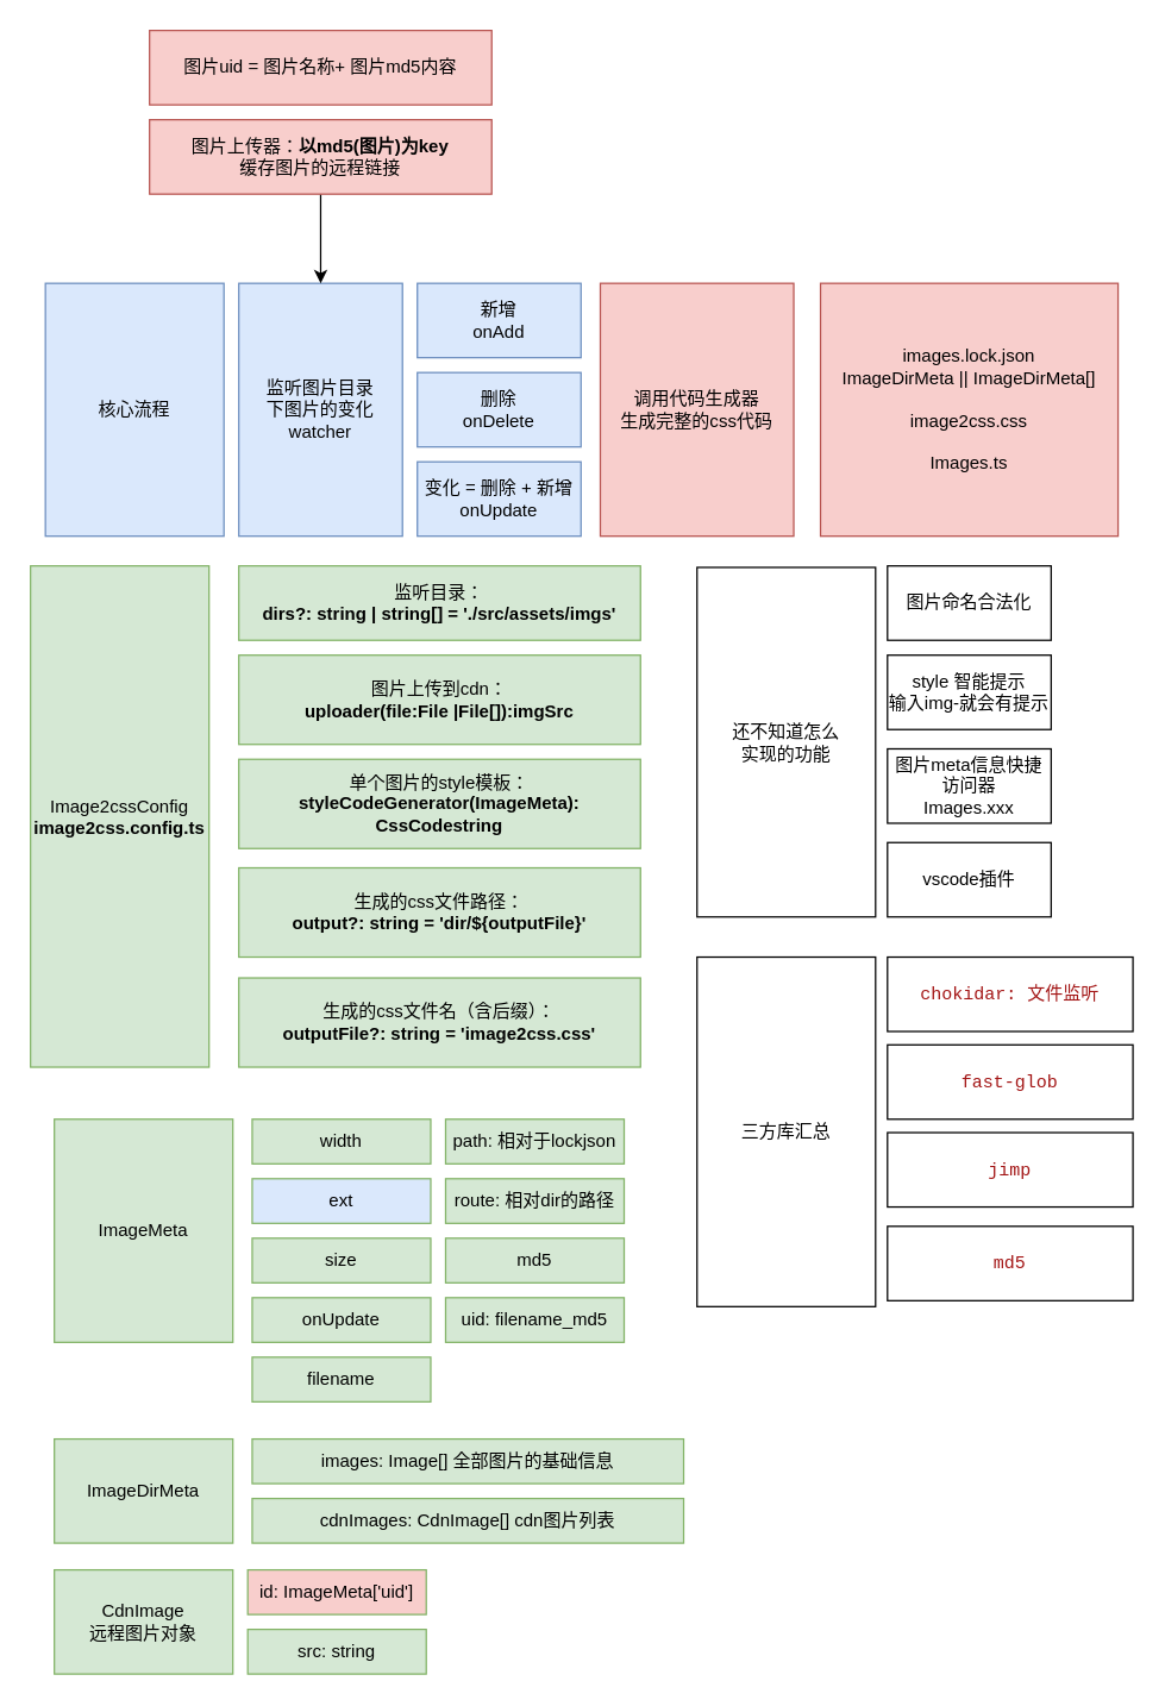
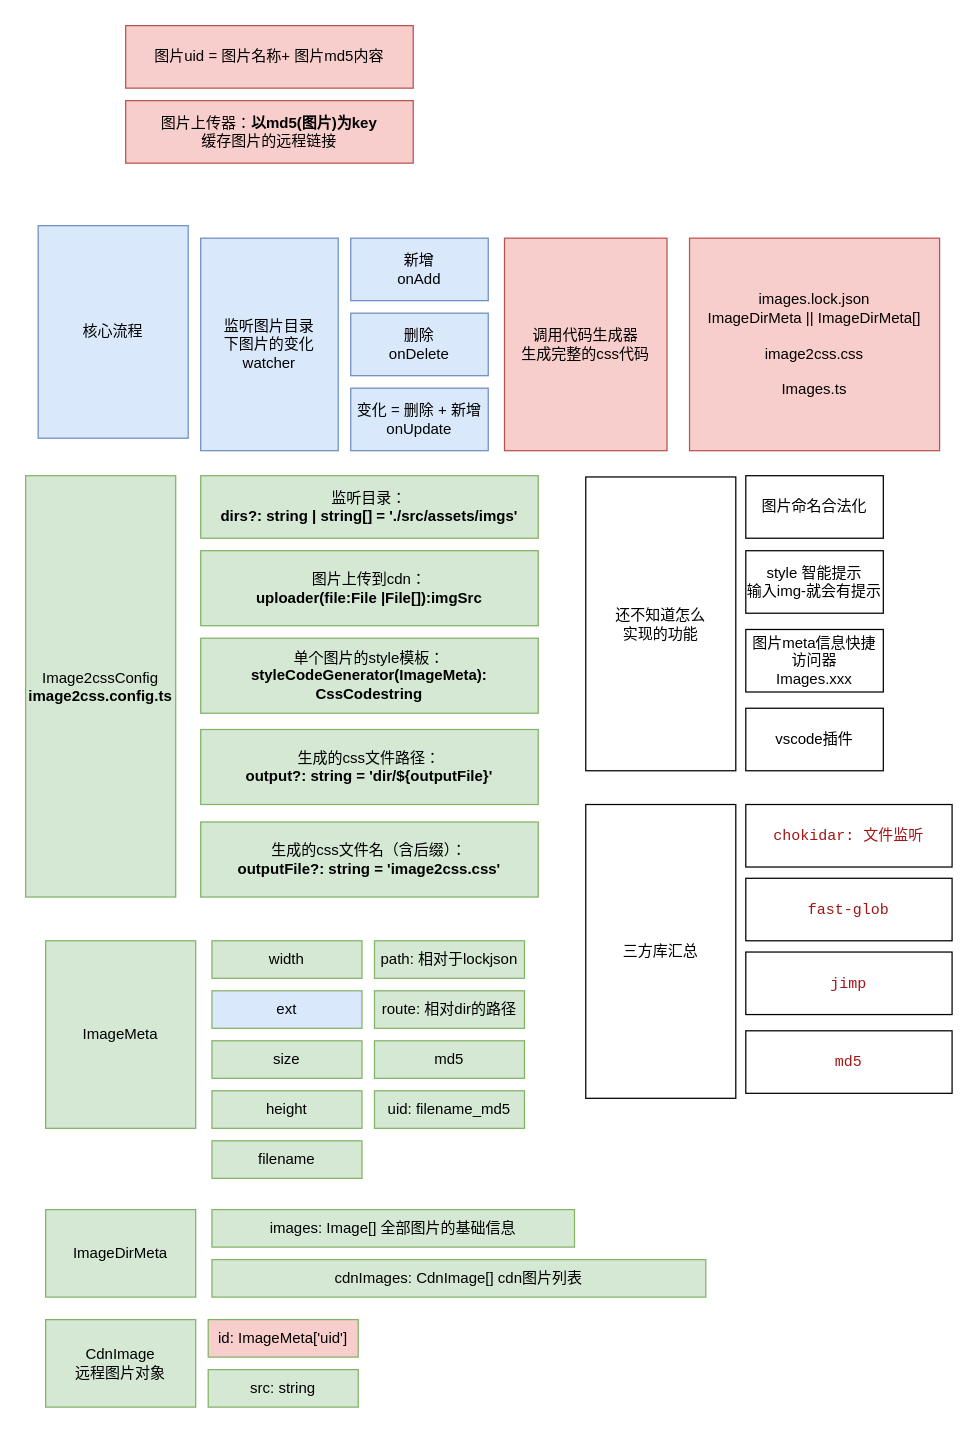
  <mxCell id="0" />
  <mxCell id="1" parent="0" />
  <mxCell id="2" value="Image2cssConfig&lt;br&gt;&lt;b&gt;image2css.config.ts&lt;/b&gt;" style="rounded=0;whiteSpace=wrap;html=1;fillColor=#d5e8d4;strokeColor=#82b366;" parent="1" vertex="1"><mxGeometry x="20" y="380" width="120" height="337" as="geometry" /></mxCell>
  <mxCell id="3" value="监听目录：&lt;br&gt;&lt;b&gt;dirs?: string | string[] = './src/assets/imgs'&lt;/b&gt;" style="rounded=0;whiteSpace=wrap;html=1;fillColor=#d5e8d4;strokeColor=#82b366;" parent="1" vertex="1"><mxGeometry x="160" y="380" width="270" height="50" as="geometry" /></mxCell>
  <mxCell id="4" value="图片上传到cdn：&lt;br&gt;&lt;b&gt;uploader(file:File |File[]):imgSrc&lt;/b&gt;" style="rounded=0;whiteSpace=wrap;html=1;fillColor=#d5e8d4;strokeColor=#82b366;" parent="1" vertex="1"><mxGeometry x="160" y="440" width="270" height="60" as="geometry" /></mxCell>
- <mxCell id="5" value="核心流程" style="rounded=0;whiteSpace=wrap;html=1;fillColor=#dae8fc;strokeColor=#6c8ebf;" parent="1" vertex="1"><mxGeometry x="30" y="190" width="120" height="170" as="geometry" /></mxCell>
+ <mxCell id="5" value="核心流程" style="rounded=0;whiteSpace=wrap;html=1;fillColor=#dae8fc;strokeColor=#6c8ebf;" parent="1" vertex="1"><mxGeometry x="30" y="180" width="120" height="170" as="geometry" /></mxCell>
  <mxCell id="6" value="监听图片目录&lt;br&gt;下图片的变化&lt;br&gt;watcher" style="rounded=0;whiteSpace=wrap;html=1;fillColor=#dae8fc;strokeColor=#6c8ebf;" parent="1" vertex="1"><mxGeometry x="160" y="190" width="110" height="170" as="geometry" /></mxCell>
  <mxCell id="7" value="新增&lt;br&gt;onAdd" style="rounded=0;whiteSpace=wrap;html=1;fillColor=#dae8fc;strokeColor=#6c8ebf;" parent="1" vertex="1"><mxGeometry x="280" y="190" width="110" height="50" as="geometry" /></mxCell>
  <mxCell id="8" value="删除&lt;br&gt;onDelete" style="rounded=0;whiteSpace=wrap;html=1;fillColor=#dae8fc;strokeColor=#6c8ebf;" parent="1" vertex="1"><mxGeometry x="280" y="250" width="110" height="50" as="geometry" /></mxCell>
  <mxCell id="9" value="变化 = 删除 + 新增&lt;br&gt;onUpdate" style="rounded=0;whiteSpace=wrap;html=1;fillColor=#dae8fc;strokeColor=#6c8ebf;" parent="1" vertex="1"><mxGeometry x="280" y="310" width="110" height="50" as="geometry" /></mxCell>
  <mxCell id="10" value="图片uid = 图片名称+ 图片md5内容" style="rounded=0;whiteSpace=wrap;html=1;fillColor=#f8cecc;strokeColor=#b85450;" parent="1" vertex="1"><mxGeometry x="100" y="20" width="230" height="50" as="geometry" /></mxCell>
- <mxCell id="11" style="edgeStyle=none;html=1;" parent="1" source="12" target="6" edge="1"><mxGeometry relative="1" as="geometry" /></mxCell>
  <mxCell id="12" value="图片上传器：&lt;b&gt;以md5(图片)为key&lt;/b&gt;&lt;br&gt;缓存图片的远程链接" style="rounded=0;whiteSpace=wrap;html=1;fillColor=#f8cecc;strokeColor=#b85450;" parent="1" vertex="1"><mxGeometry x="100" y="80" width="230" height="50" as="geometry" /></mxCell>
  <mxCell id="13" value="调用代码生成器&lt;br&gt;生成完整的css代码" style="rounded=0;whiteSpace=wrap;html=1;fillColor=#f8cecc;strokeColor=#b85450;" parent="1" vertex="1"><mxGeometry x="403" y="190" width="130" height="170" as="geometry" /></mxCell>
  <mxCell id="14" value="单个图片的style模板：&lt;br&gt;&lt;b&gt;styleCodeGenerator(ImageMeta): CssCodestring&lt;/b&gt;" style="rounded=0;whiteSpace=wrap;html=1;fillColor=#d5e8d4;strokeColor=#82b366;" parent="1" vertex="1"><mxGeometry x="160" y="510" width="270" height="60" as="geometry" /></mxCell>
  <mxCell id="15" value="images.lock.json&lt;br&gt;ImageDirMeta || ImageDirMeta[]&lt;br&gt;&lt;br&gt;image2css.css&lt;br&gt;&lt;br&gt;Images.ts" style="rounded=0;whiteSpace=wrap;html=1;fillColor=#f8cecc;strokeColor=#b85450;" parent="1" vertex="1"><mxGeometry x="551" y="190" width="200" height="170" as="geometry" /></mxCell>
  <mxCell id="16" value="path: 相对于lockjson" style="rounded=0;whiteSpace=wrap;html=1;fillColor=#d5e8d4;strokeColor=#82b366;" parent="1" vertex="1"><mxGeometry x="299" y="752" width="120" height="30" as="geometry" /></mxCell>
  <mxCell id="17" value="route: 相对dir的路径" style="rounded=0;whiteSpace=wrap;html=1;fillColor=#d5e8d4;strokeColor=#82b366;" parent="1" vertex="1"><mxGeometry x="299" y="792" width="120" height="30" as="geometry" /></mxCell>
  <mxCell id="18" value="md5" style="rounded=0;whiteSpace=wrap;html=1;fillColor=#d5e8d4;strokeColor=#82b366;" parent="1" vertex="1"><mxGeometry x="299" y="832" width="120" height="30" as="geometry" /></mxCell>
  <mxCell id="19" value="uid: filename_md5" style="rounded=0;whiteSpace=wrap;html=1;fillColor=#d5e8d4;strokeColor=#82b366;" parent="1" vertex="1"><mxGeometry x="299" y="872" width="120" height="30" as="geometry" /></mxCell>
  <mxCell id="20" value="&lt;span style=&quot;border-color: var(--border-color);&quot;&gt;CdnImage&lt;br&gt;远程图片对象&lt;br&gt;&lt;/span&gt;" style="rounded=0;whiteSpace=wrap;html=1;fontStyle=0;fillColor=#d5e8d4;strokeColor=#82b366;" parent="1" vertex="1"><mxGeometry x="36" y="1055" width="120" height="70" as="geometry" /></mxCell>
  <mxCell id="21" value="id: ImageMeta['uid']" style="rounded=0;whiteSpace=wrap;html=1;fillColor=#f8cecc;strokeColor=#82b366;" parent="1" vertex="1"><mxGeometry x="166" y="1055" width="120" height="30" as="geometry" /></mxCell>
  <mxCell id="22" value="src: string" style="rounded=0;whiteSpace=wrap;html=1;fillColor=#d5e8d4;strokeColor=#82b366;" parent="1" vertex="1"><mxGeometry x="166" y="1095" width="120" height="30" as="geometry" /></mxCell>
  <mxCell id="23" value="width" style="rounded=0;whiteSpace=wrap;html=1;fillColor=#d5e8d4;strokeColor=#82b366;" parent="1" vertex="1"><mxGeometry x="169" y="752" width="120" height="30" as="geometry" /></mxCell>
  <mxCell id="24" value="size" style="rounded=0;whiteSpace=wrap;html=1;fillColor=#d5e8d4;strokeColor=#82b366;" parent="1" vertex="1"><mxGeometry x="169" y="832" width="120" height="30" as="geometry" /></mxCell>
  <mxCell id="25" value="ext" style="rounded=0;whiteSpace=wrap;html=1;fillColor=#dae8fc;strokeColor=#82b366;" parent="1" vertex="1"><mxGeometry x="169" y="792" width="120" height="30" as="geometry" /></mxCell>
  <mxCell id="26" value="filename" style="rounded=0;whiteSpace=wrap;html=1;fillColor=#d5e8d4;strokeColor=#82b366;" parent="1" vertex="1"><mxGeometry x="169" y="912" width="120" height="30" as="geometry" /></mxCell>
- <mxCell id="27" value="onUpdate" style="rounded=0;whiteSpace=wrap;html=1;fillColor=#d5e8d4;strokeColor=#82b366;" parent="1" vertex="1"><mxGeometry x="169" y="872" width="120" height="30" as="geometry" /></mxCell>
+ <mxCell id="27" value="height" style="rounded=0;whiteSpace=wrap;html=1;fillColor=#d5e8d4;strokeColor=#82b366;" parent="1" vertex="1"><mxGeometry x="169" y="872" width="120" height="30" as="geometry" /></mxCell>
  <mxCell id="28" value="&lt;span style=&quot;border-color: var(--border-color);&quot;&gt;ImageMeta&lt;/span&gt;" style="rounded=0;whiteSpace=wrap;html=1;fontStyle=0;fillColor=#d5e8d4;strokeColor=#82b366;" parent="1" vertex="1"><mxGeometry x="36" y="752" width="120" height="150" as="geometry" /></mxCell>
- <mxCell id="29" value="cdnImages: CdnImage[] cdn图片列表" style="rounded=0;whiteSpace=wrap;html=1;fillColor=#d5e8d4;strokeColor=#82b366;" parent="1" vertex="1"><mxGeometry x="169" y="1007" width="290" height="30" as="geometry" /></mxCell>
+ <mxCell id="29" value="cdnImages: CdnImage[] cdn图片列表" style="rounded=0;whiteSpace=wrap;html=1;fillColor=#d5e8d4;strokeColor=#82b366;" parent="1" vertex="1"><mxGeometry x="169" y="1007" width="395" height="30" as="geometry" /></mxCell>
  <mxCell id="30" value="images: Image[] 全部图片的基础信息" style="rounded=0;whiteSpace=wrap;html=1;fillColor=#d5e8d4;strokeColor=#82b366;" parent="1" vertex="1"><mxGeometry x="169" y="967" width="290" height="30" as="geometry" /></mxCell>
  <mxCell id="31" value="&lt;span style=&quot;border-color: var(--border-color);&quot;&gt;ImageDirMeta&lt;br&gt;&lt;/span&gt;" style="rounded=0;whiteSpace=wrap;html=1;fontStyle=0;fillColor=#d5e8d4;strokeColor=#82b366;" parent="1" vertex="1"><mxGeometry x="36" y="967" width="120" height="70" as="geometry" /></mxCell>
  <mxCell id="32" value="还不知道怎么&lt;br&gt;实现的功能" style="rounded=0;whiteSpace=wrap;html=1;" parent="1" vertex="1"><mxGeometry x="468" y="381" width="120" height="235" as="geometry" /></mxCell>
  <mxCell id="33" value="生成的css文件路径：&lt;br&gt;&lt;b&gt;output?: string = '&lt;/b&gt;&lt;b style=&quot;border-color: var(--border-color);&quot;&gt;dir/${&lt;b style=&quot;border-color: var(--border-color);&quot;&gt;outputFile&lt;/b&gt;}&lt;/b&gt;&lt;b&gt;'&lt;/b&gt;" style="rounded=0;whiteSpace=wrap;html=1;fillColor=#d5e8d4;strokeColor=#82b366;" parent="1" vertex="1"><mxGeometry x="160" y="583" width="270" height="60" as="geometry" /></mxCell>
  <mxCell id="34" value="图片命名合法化" style="rounded=0;whiteSpace=wrap;html=1;" parent="1" vertex="1"><mxGeometry x="596" y="380" width="110" height="50" as="geometry" /></mxCell>
  <mxCell id="35" value="style 智能提示&lt;br&gt;输入img-就会有提示" style="rounded=0;whiteSpace=wrap;html=1;" parent="1" vertex="1"><mxGeometry x="596" y="440" width="110" height="50" as="geometry" /></mxCell>
  <mxCell id="36" value="图片meta信息快捷访问器&lt;br&gt;Images.xxx" style="rounded=0;whiteSpace=wrap;html=1;" parent="1" vertex="1"><mxGeometry x="596" y="503" width="110" height="50" as="geometry" /></mxCell>
  <mxCell id="37" value="vscode插件" style="rounded=0;whiteSpace=wrap;html=1;" parent="1" vertex="1"><mxGeometry x="596" y="566" width="110" height="50" as="geometry" /></mxCell>
  <mxCell id="38" value="生成的css文件名（含后缀）：&lt;br&gt;&lt;b&gt;outputFile?: string = 'image2css.css'&lt;/b&gt;" style="rounded=0;whiteSpace=wrap;html=1;fillColor=#d5e8d4;strokeColor=#82b366;" parent="1" vertex="1"><mxGeometry x="160" y="657" width="270" height="60" as="geometry" /></mxCell>
  <mxCell id="39" value="三方库汇总" style="rounded=0;whiteSpace=wrap;html=1;" parent="1" vertex="1"><mxGeometry x="468" y="643" width="120" height="235" as="geometry" /></mxCell>
  <mxCell id="40" value="&lt;div style=&quot;background-color: rgb(255, 255, 255); font-family: Menlo, Monaco, &amp;quot;Courier New&amp;quot;, monospace; line-height: 18px;&quot;&gt;&lt;span style=&quot;color: #a31515;&quot;&gt;chokidar: 文件监听&lt;/span&gt;&lt;/div&gt;" style="rounded=0;whiteSpace=wrap;html=1;" parent="1" vertex="1"><mxGeometry x="596" y="643" width="165" height="50" as="geometry" /></mxCell>
  <mxCell id="41" value="&lt;div style=&quot;background-color: rgb(255, 255, 255); font-family: Menlo, Monaco, &amp;quot;Courier New&amp;quot;, monospace; line-height: 18px;&quot;&gt;&lt;span style=&quot;color: rgb(163, 21, 21); text-align: left;&quot;&gt;fast-glob&lt;/span&gt;&lt;br&gt;&lt;/div&gt;" style="rounded=0;whiteSpace=wrap;html=1;" parent="1" vertex="1"><mxGeometry x="596" y="702" width="165" height="50" as="geometry" /></mxCell>
  <mxCell id="42" value="&lt;div style=&quot;background-color: rgb(255, 255, 255); font-family: Menlo, Monaco, &amp;quot;Courier New&amp;quot;, monospace; line-height: 18px;&quot;&gt;&lt;div style=&quot;line-height: 18px;&quot;&gt;&lt;span style=&quot;color: #a31515;&quot;&gt;jimp&lt;/span&gt;&lt;/div&gt;&lt;/div&gt;" style="rounded=0;whiteSpace=wrap;html=1;" parent="1" vertex="1"><mxGeometry x="596" y="761" width="165" height="50" as="geometry" /></mxCell>
  <mxCell id="43" value="&lt;div style=&quot;background-color: rgb(255, 255, 255); font-family: Menlo, Monaco, &amp;quot;Courier New&amp;quot;, monospace; line-height: 18px;&quot;&gt;&lt;div style=&quot;line-height: 18px;&quot;&gt;&lt;div style=&quot;line-height: 18px;&quot;&gt;&lt;span style=&quot;color: #a31515;&quot;&gt;md5&lt;/span&gt;&lt;/div&gt;&lt;/div&gt;&lt;/div&gt;" style="rounded=0;whiteSpace=wrap;html=1;" parent="1" vertex="1"><mxGeometry x="596" y="824" width="165" height="50" as="geometry" /></mxCell>
